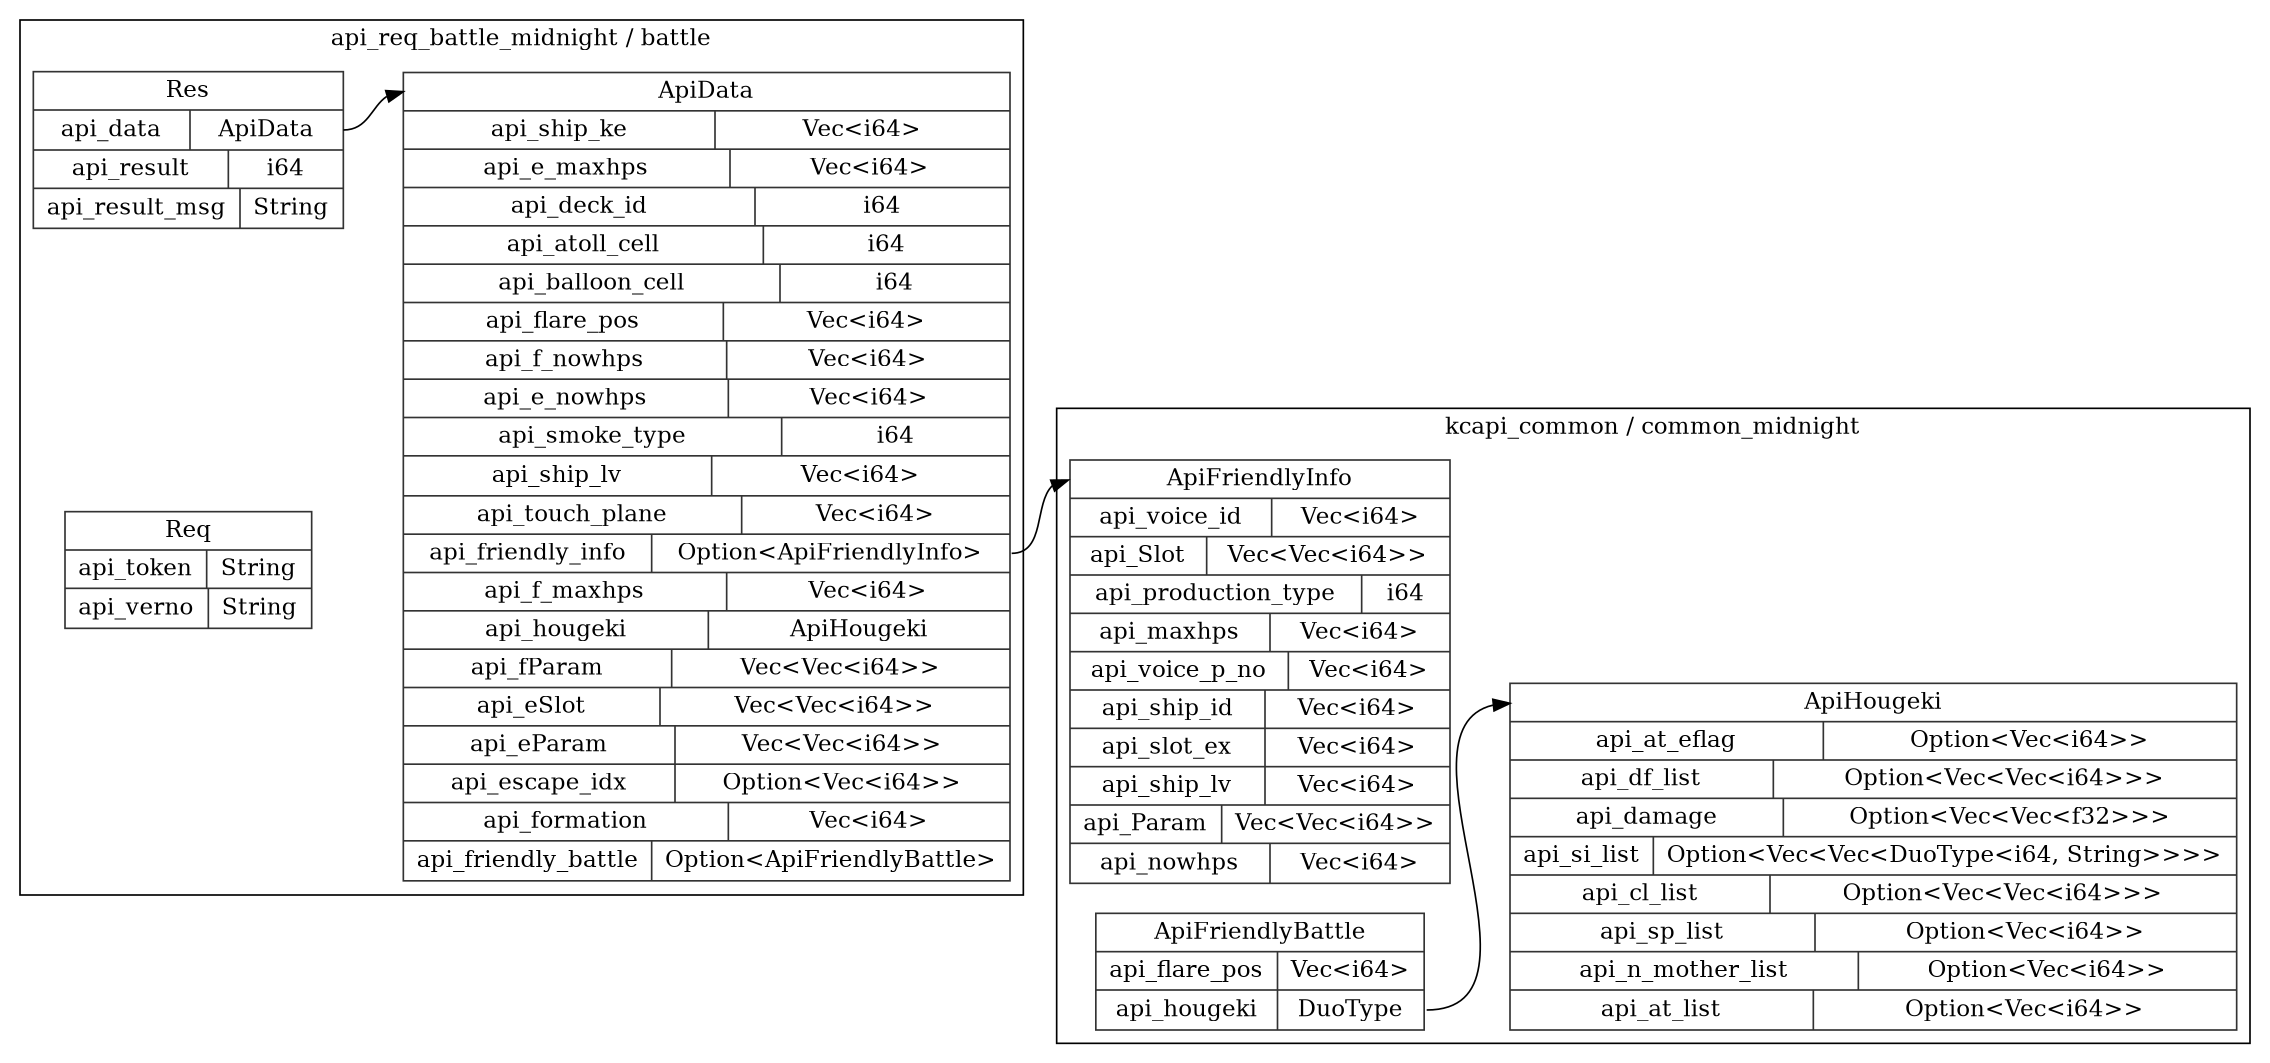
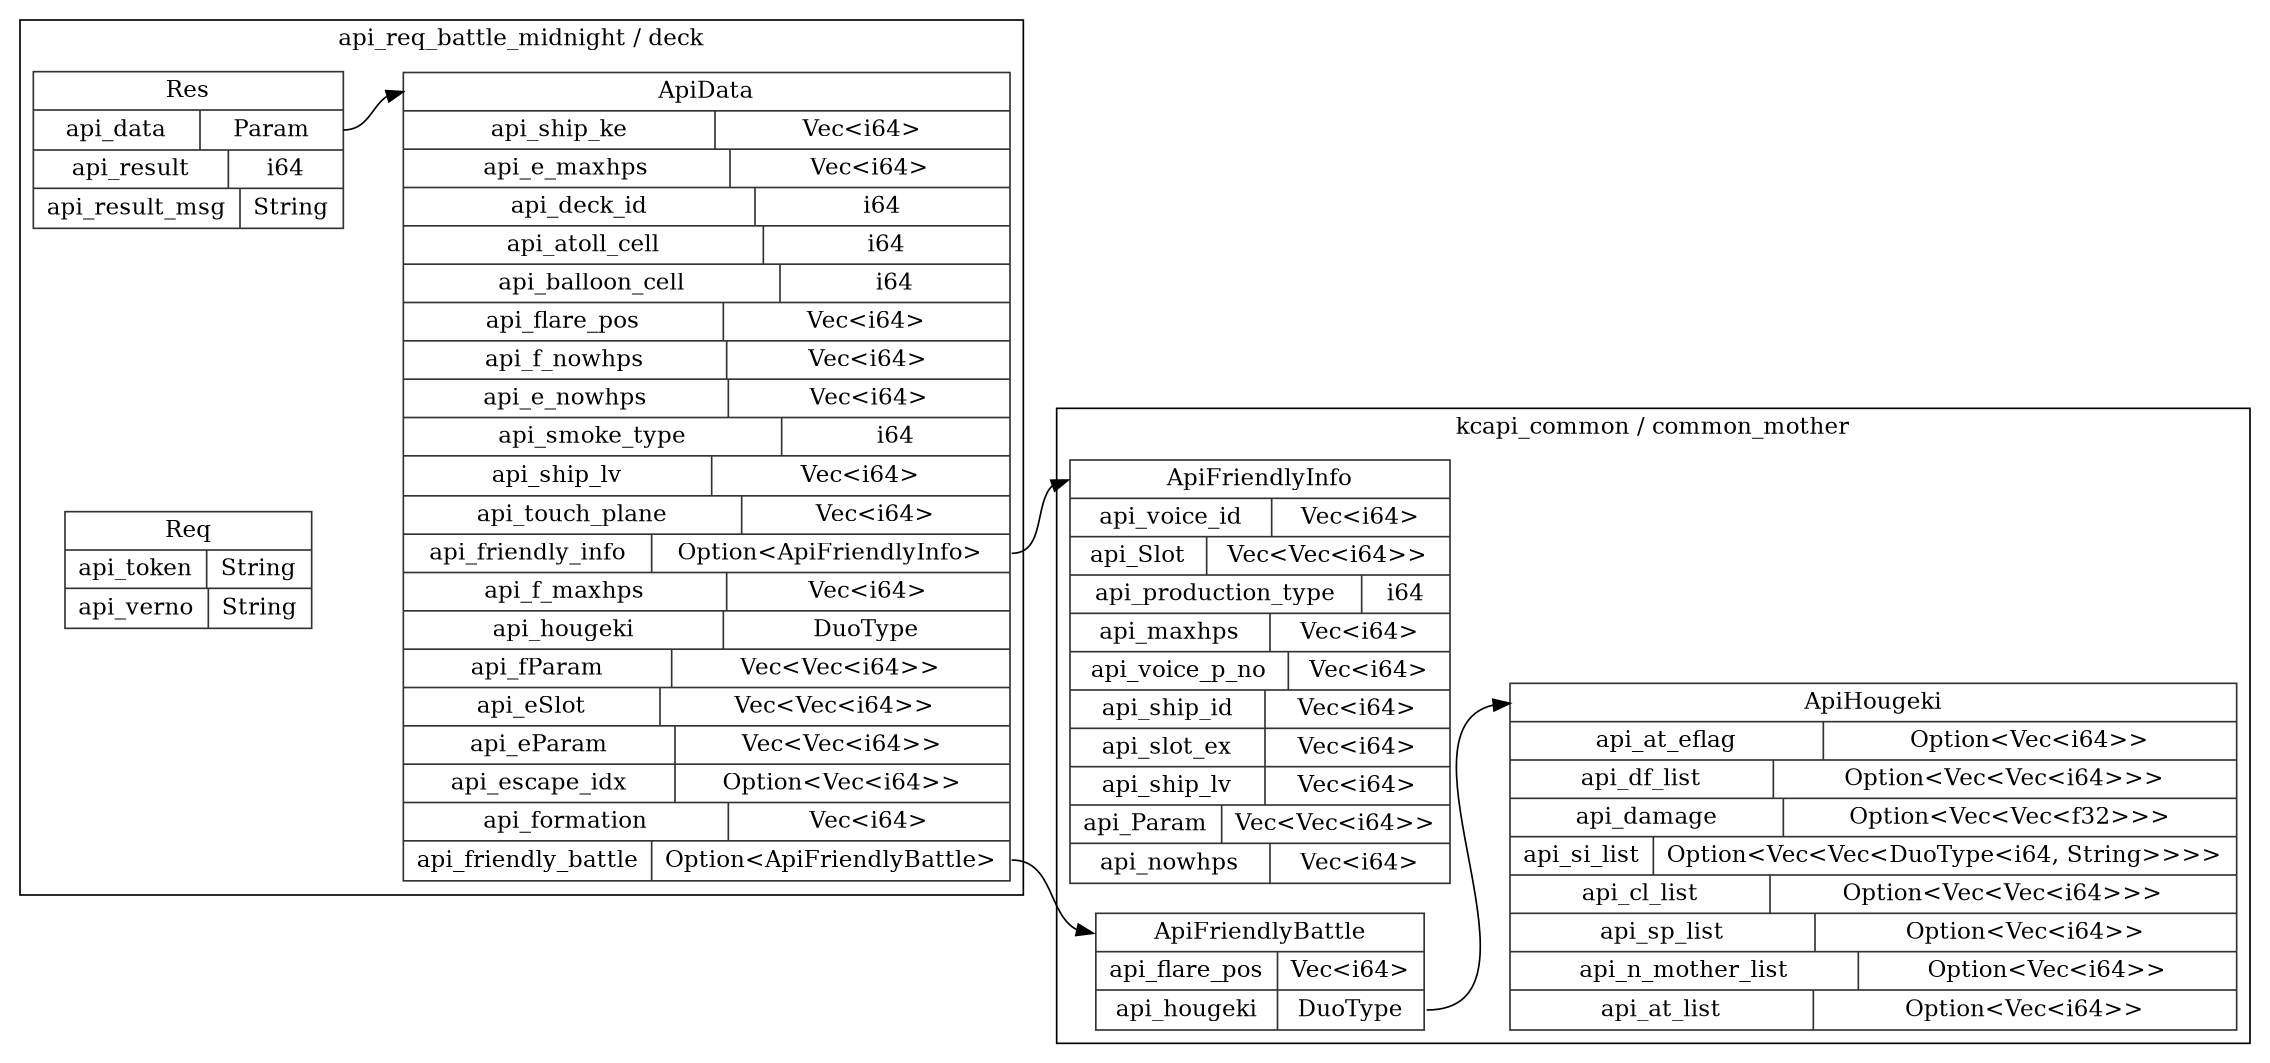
  digraph {
    rankdir=LR
    node [color=gray20 shape=record style=solid]
    n1 [label="<ApiFriendlyInfo> ApiFriendlyInfo  | { api_voice_id | <api_voice_id> Vec\<i64\> } | { api_Slot | <api_Slot> Vec\<Vec\<i64\>\> } | { api_production_type | <api_production_type> i64 } | { api_maxhps | <api_maxhps> Vec\<i64\> } | { api_voice_p_no | <api_voice_p_no> Vec\<i64\> } | { api_ship_id | <api_ship_id> Vec\<i64\> } | { api_slot_ex | <api_slot_ex> Vec\<i64\> } | { api_ship_lv | <api_ship_lv> Vec\<i64\> } | { api_Param | <api_Param> Vec\<Vec\<i64\>\> } | { api_nowhps | <api_nowhps> Vec\<i64\> }"]
    n2 [label="<ApiHougeki> ApiHougeki  | { api_at_eflag | <api_at_eflag> Option\<Vec\<i64\>\> } | { api_df_list | <api_df_list> Option\<Vec\<Vec\<i64\>\>\> } | { api_damage | <api_damage> Option\<Vec\<Vec\<f32\>\>\> } | { api_si_list | <api_si_list> Option\<Vec\<Vec\<DuoType\<i64, String\>\>\>\> } | { api_cl_list | <api_cl_list> Option\<Vec\<Vec\<i64\>\>\> } | { api_sp_list | <api_sp_list> Option\<Vec\<i64\>\> } | { api_n_mother_list | <api_n_mother_list> Option\<Vec\<i64\>\> } | { api_at_list | <api_at_list> Option\<Vec\<i64\>\> }"]
    n3 [label="<ApiFriendlyBattle> ApiFriendlyBattle  | { api_flare_pos | <api_flare_pos> Vec\<i64\> } | { api_hougeki | <api_hougeki> DuoType }"]
-   n4 [label="<Res> Res  | { api_data | <api_data> ApiData } | { api_result | <api_result> i64 } | { api_result_msg | <api_result_msg> String }"]
-   n5 [label="<ApiData> ApiData  | { api_ship_ke | <api_ship_ke> Vec\<i64\> } | { api_e_maxhps | <api_e_maxhps> Vec\<i64\> } | { api_deck_id | <api_deck_id> i64 } | { api_atoll_cell | <api_atoll_cell> i64 } | { api_balloon_cell | <api_balloon_cell> i64 } | { api_flare_pos | <api_flare_pos> Vec\<i64\> } | { api_f_nowhps | <api_f_nowhps> Vec\<i64\> } | { api_e_nowhps | <api_e_nowhps> Vec\<i64\> } | { api_smoke_type | <api_smoke_type> i64 } | { api_ship_lv | <api_ship_lv> Vec\<i64\> } | { api_touch_plane | <api_touch_plane> Vec\<i64\> } | { api_friendly_info | <api_friendly_info> Option\<ApiFriendlyInfo\> } | { api_f_maxhps | <api_f_maxhps> Vec\<i64\> } | { api_hougeki | <api_hougeki> ApiHougeki } | { api_fParam | <api_fParam> Vec\<Vec\<i64\>\> } | { api_eSlot | <api_eSlot> Vec\<Vec\<i64\>\> } | { api_eParam | <api_eParam> Vec\<Vec\<i64\>\> } | { api_escape_idx | <api_escape_idx> Option\<Vec\<i64\>\> } | { api_formation | <api_formation> Vec\<i64\> } | { api_friendly_battle | <api_friendly_battle> Option\<ApiFriendlyBattle\> }"]
+   n4 [label="<Res> Res  | { api_data | <api_data> Param } | { api_result | <api_result> i64 } | { api_result_msg | <api_result_msg> String }"]
+   n5 [label="<ApiData> ApiData  | { api_ship_ke | <api_ship_ke> Vec\<i64\> } | { api_e_maxhps | <api_e_maxhps> Vec\<i64\> } | { api_deck_id | <api_deck_id> i64 } | { api_atoll_cell | <api_atoll_cell> i64 } | { api_balloon_cell | <api_balloon_cell> i64 } | { api_flare_pos | <api_flare_pos> Vec\<i64\> } | { api_f_nowhps | <api_f_nowhps> Vec\<i64\> } | { api_e_nowhps | <api_e_nowhps> Vec\<i64\> } | { api_smoke_type | <api_smoke_type> i64 } | { api_ship_lv | <api_ship_lv> Vec\<i64\> } | { api_touch_plane | <api_touch_plane> Vec\<i64\> } | { api_friendly_info | <api_friendly_info> Option\<ApiFriendlyInfo\> } | { api_f_maxhps | <api_f_maxhps> Vec\<i64\> } | { api_hougeki | <api_hougeki> DuoType } | { api_fParam | <api_fParam> Vec\<Vec\<i64\>\> } | { api_eSlot | <api_eSlot> Vec\<Vec\<i64\>\> } | { api_eParam | <api_eParam> Vec\<Vec\<i64\>\> } | { api_escape_idx | <api_escape_idx> Option\<Vec\<i64\>\> } | { api_formation | <api_formation> Vec\<i64\> } | { api_friendly_battle | <api_friendly_battle> Option\<ApiFriendlyBattle\> }"]
    n6 [label="<Req> Req  | { api_token | <api_token> String } | { api_verno | <api_verno> String }"]
    subgraph cluster_1 {
-     label="kcapi_common / common_midnight"
+     label="kcapi_common / common_mother"
      n1
      n2
      n3
    }
    subgraph cluster_2 {
-     label="api_req_battle_midnight / battle"
+     label="api_req_battle_midnight / deck"
      n4
      n5
      n6
    }
    n3 -> n2 [headport="ApiHougeki:w" tailport="api_hougeki:e"]
    n4 -> n5 [headport="ApiData:w" tailport="api_data:e"]
    n5 -> n1 [headport="ApiFriendlyInfo:w" tailport="api_friendly_info:e"]
+   n5 -> n3 [headport="ApiFriendlyBattle:w" tailport="api_friendly_battle:e"]
  }
